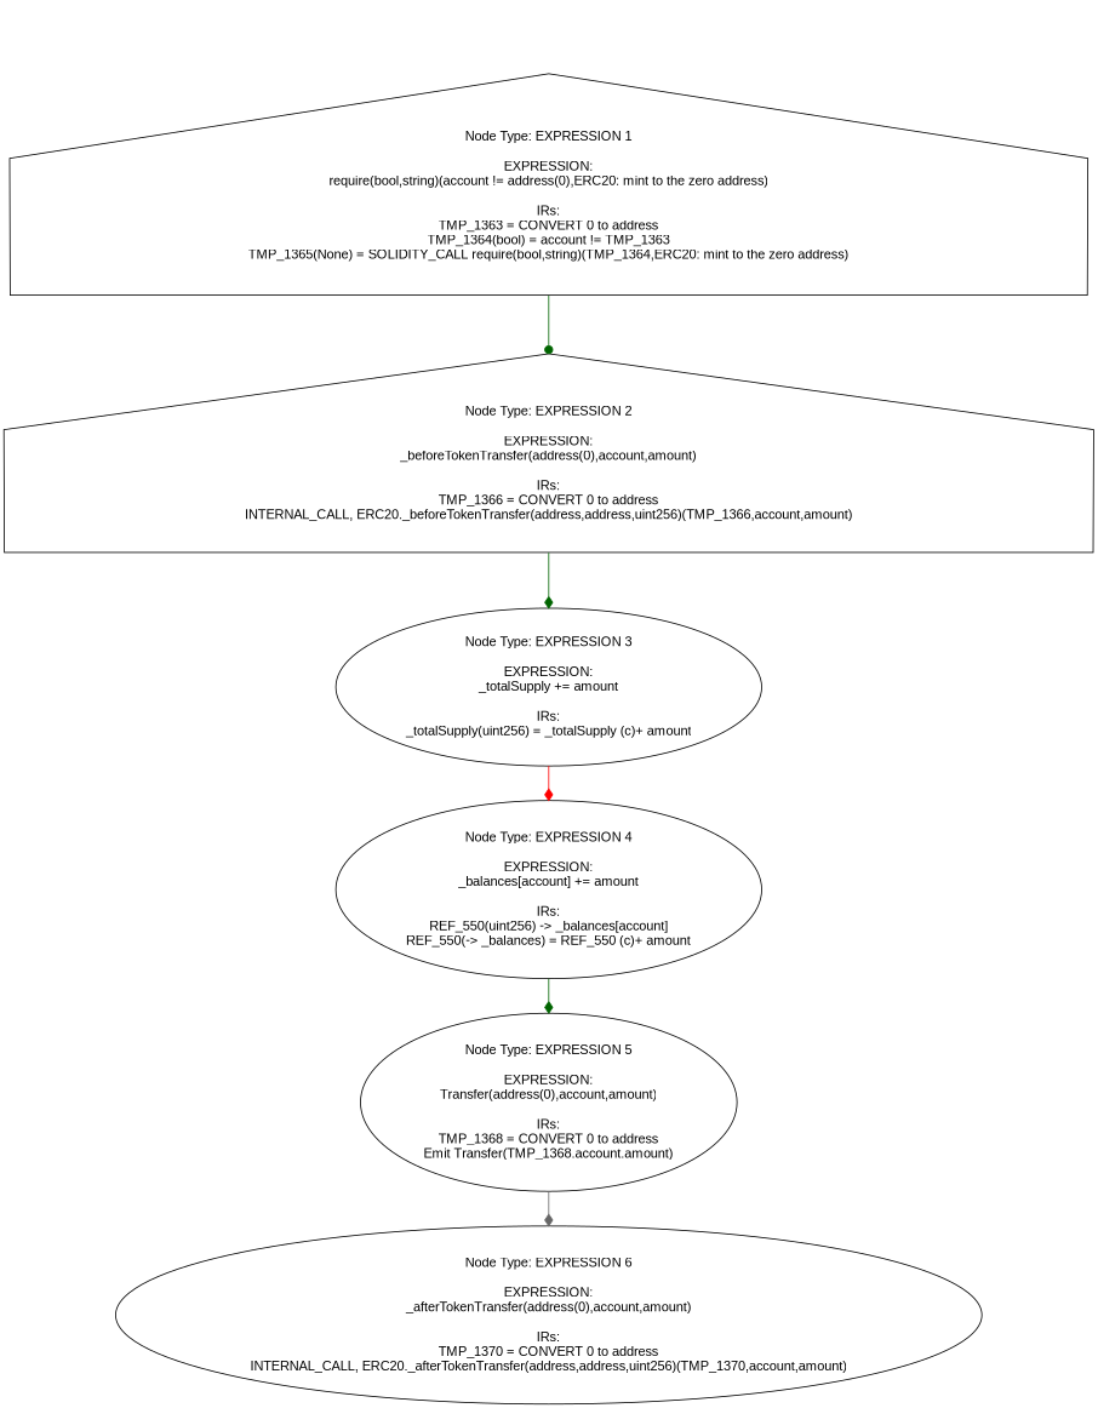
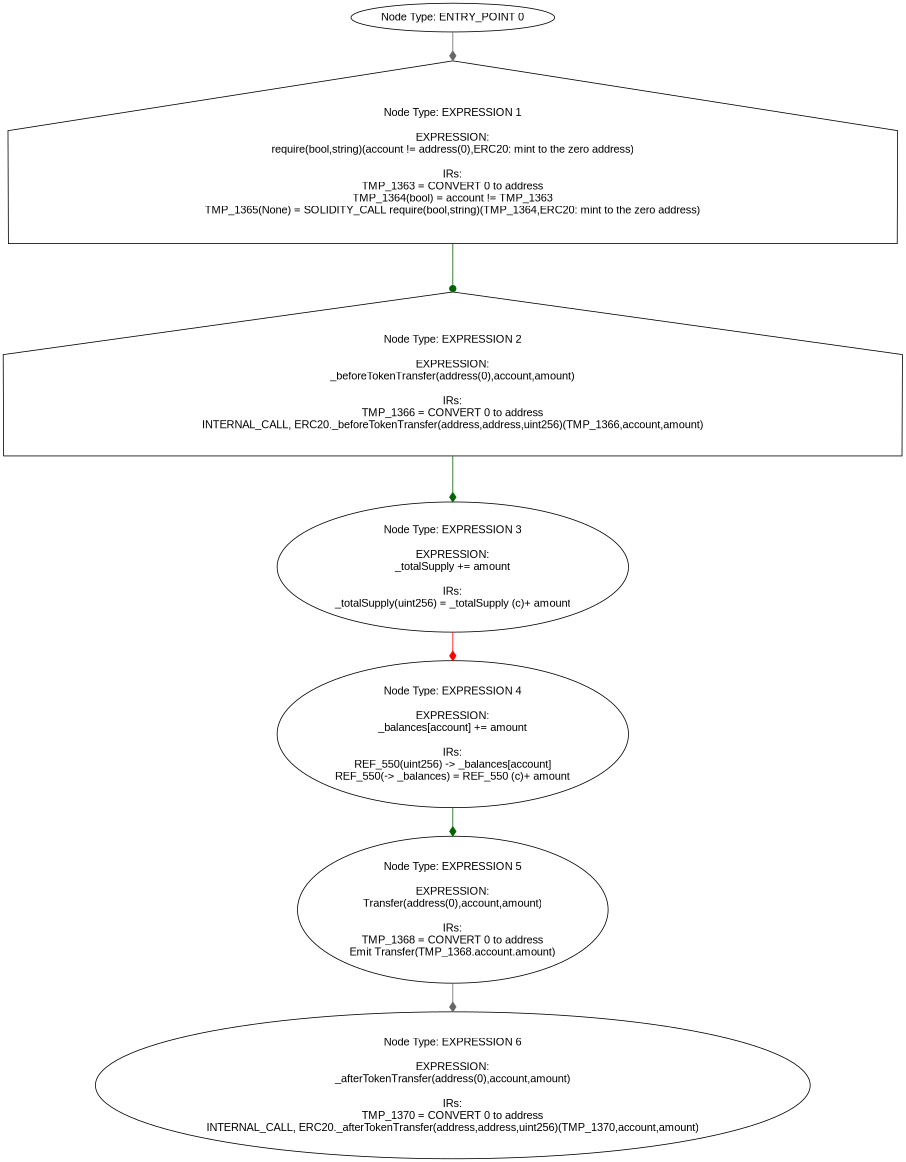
  digraph {
    fontname="Liberation Sans"
    node [shape=ellipse fontname="Liberation Sans"]
    edge [color=darkgreen arrowhead=diamond fontname="Liberation Sans"]
+   n1 [label="Node Type: ENTRY_POINT 0\n"]
    n2 [label="Node Type: EXPRESSION 1\n\nEXPRESSION:\nrequire(bool,string)(account != address(0),ERC20: mint to the zero address)\n\nIRs:\nTMP_1363 = CONVERT 0 to address\nTMP_1364(bool) = account != TMP_1363\nTMP_1365(None) = SOLIDITY_CALL require(bool,string)(TMP_1364,ERC20: mint to the zero address)" shape=house]
    n3 [label="Node Type: EXPRESSION 2\n\nEXPRESSION:\n_beforeTokenTransfer(address(0),account,amount)\n\nIRs:\nTMP_1366 = CONVERT 0 to address\nINTERNAL_CALL, ERC20._beforeTokenTransfer(address,address,uint256)(TMP_1366,account,amount)" shape=house]
    n4 [label="Node Type: EXPRESSION 3\n\nEXPRESSION:\n_totalSupply += amount\n\nIRs:\n_totalSupply(uint256) = _totalSupply (c)+ amount"]
    n5 [label="Node Type: EXPRESSION 4\n\nEXPRESSION:\n_balances[account] += amount\n\nIRs:\nREF_550(uint256) -> _balances[account]\nREF_550(-> _balances) = REF_550 (c)+ amount"]
    n6 [label="Node Type: EXPRESSION 5\n\nEXPRESSION:\nTransfer(address(0),account,amount)\n\nIRs:\nTMP_1368 = CONVERT 0 to address\nEmit Transfer(TMP_1368.account.amount)"]
    n7 [label="Node Type: EXPRESSION 6\n\nEXPRESSION:\n_afterTokenTransfer(address(0),account,amount)\n\nIRs:\nTMP_1370 = CONVERT 0 to address\nINTERNAL_CALL, ERC20._afterTokenTransfer(address,address,uint256)(TMP_1370,account,amount)"]
+   n1 -> n2 [color=gray40]
    n2 -> n3 [arrowhead=dot]
    n3 -> n4
    n4 -> n5 [color=red]
    n5 -> n6
    n6 -> n7 [color=gray40]
  }
